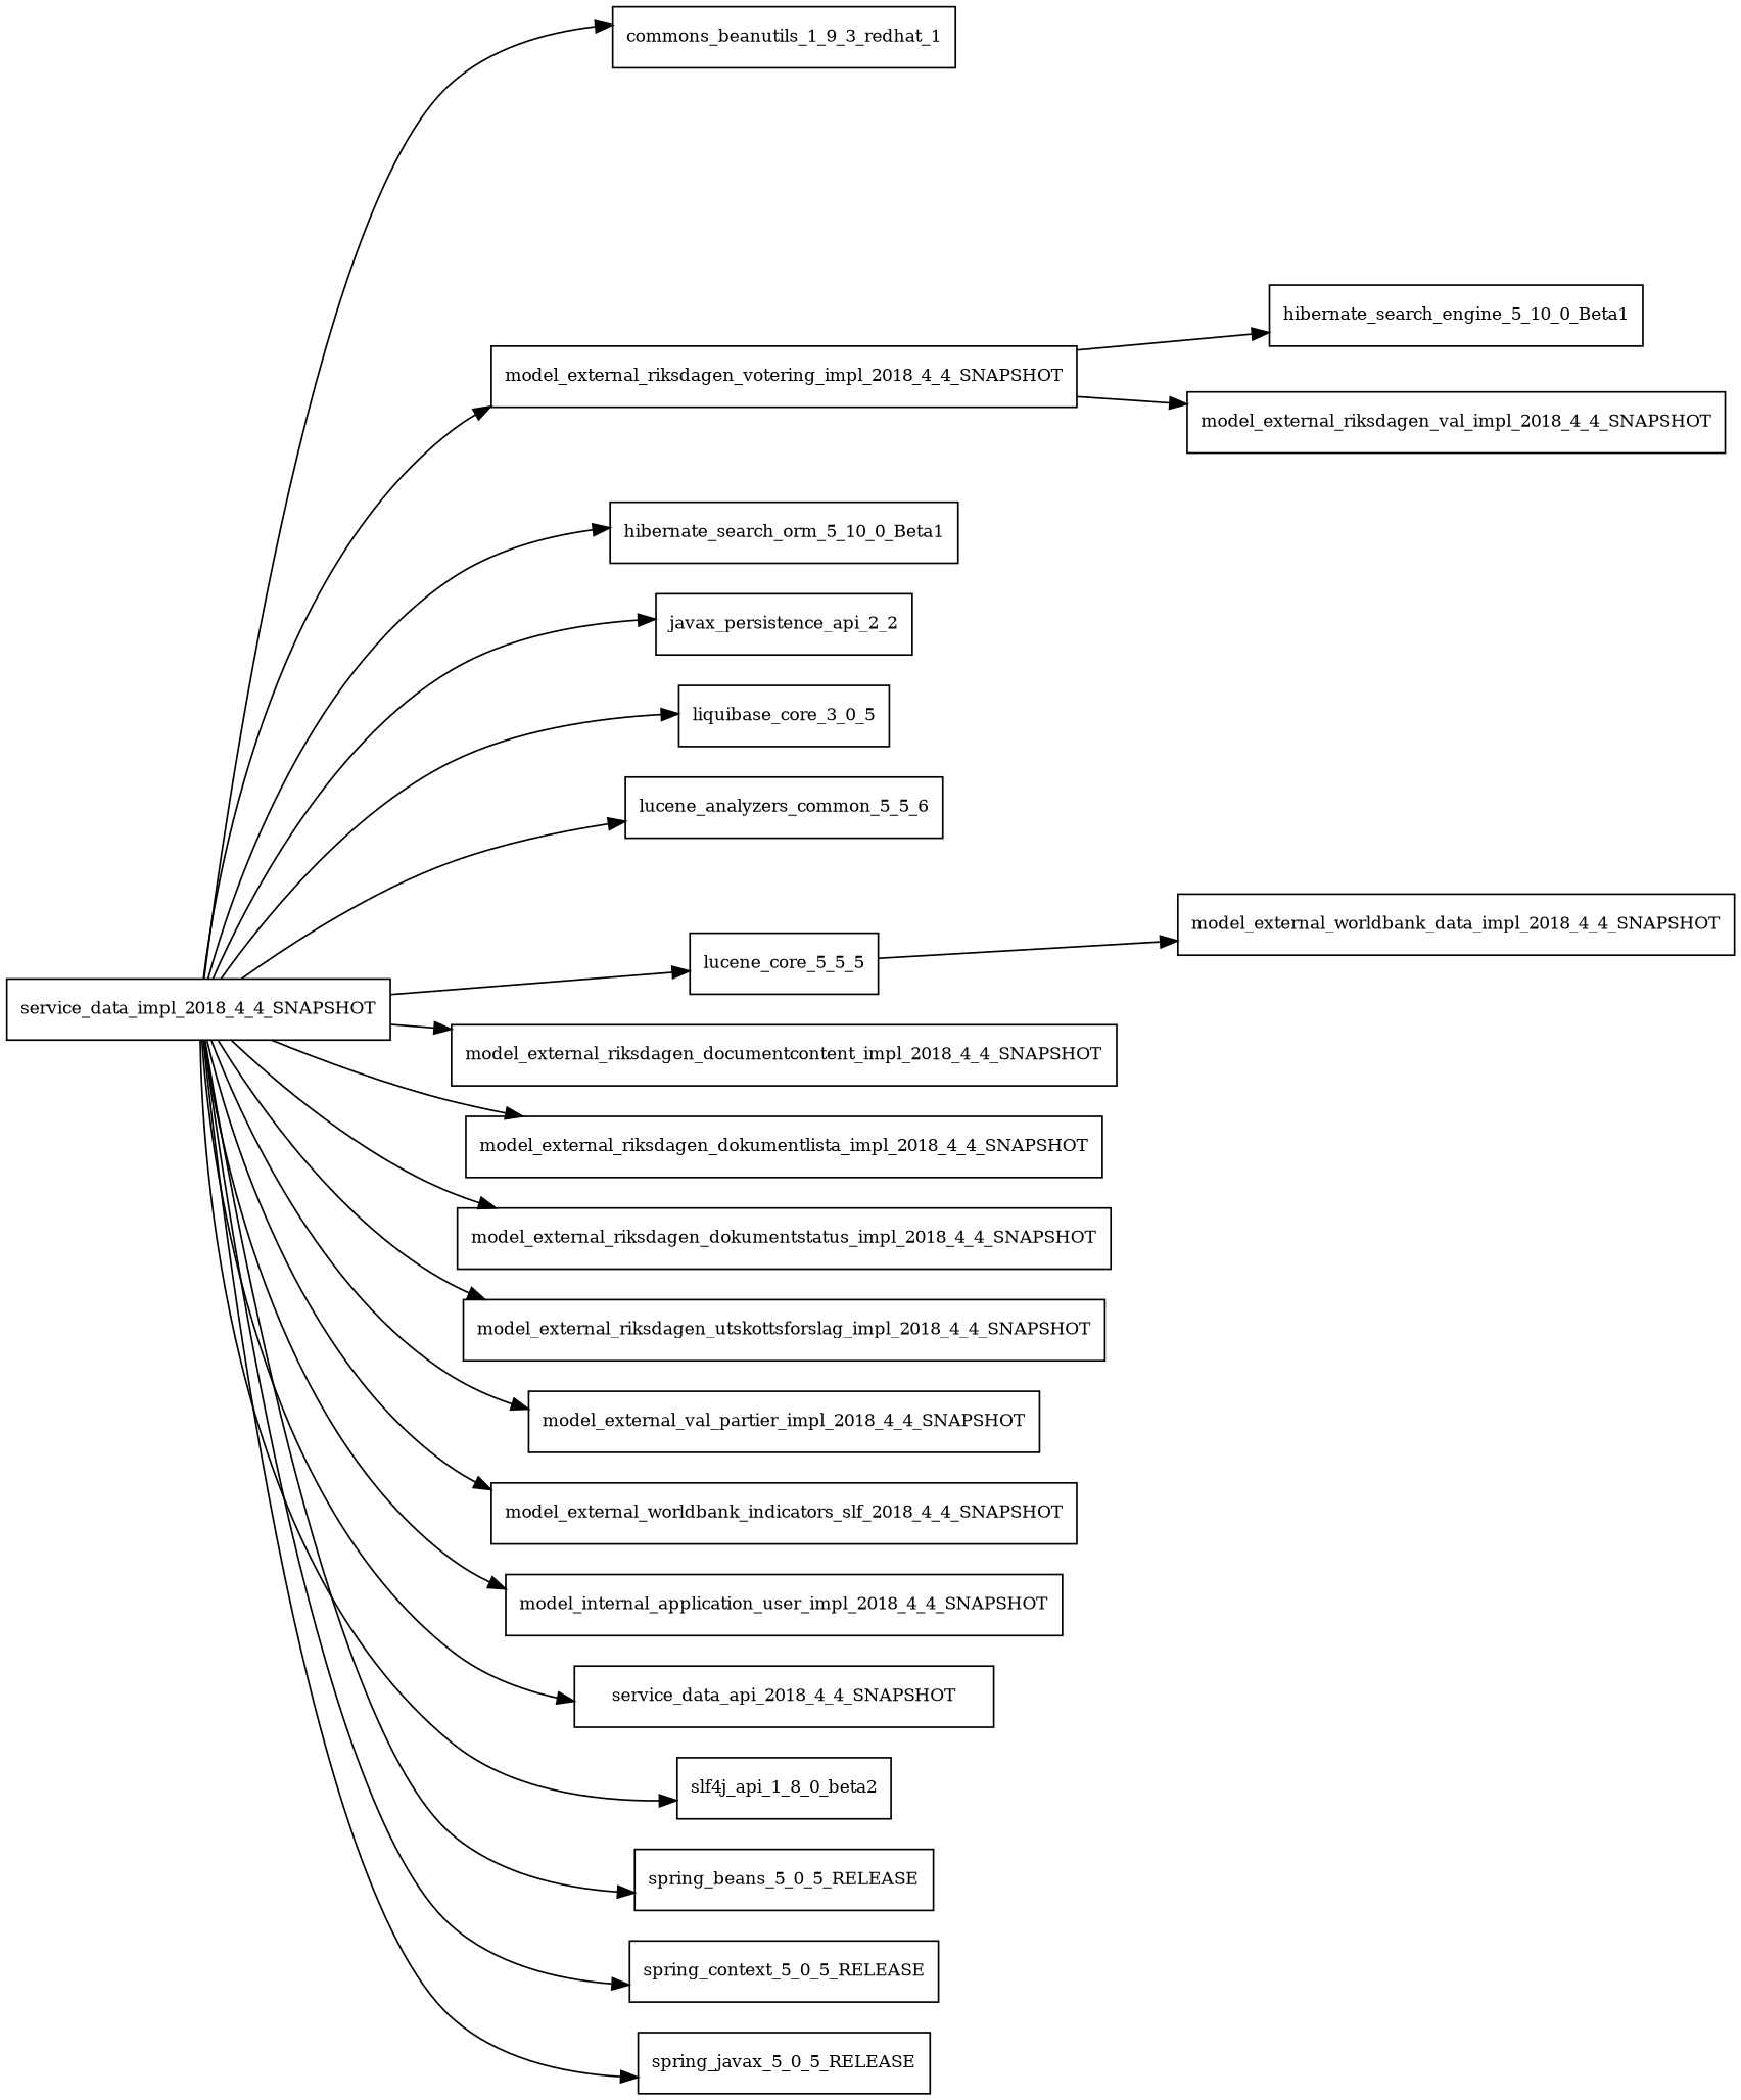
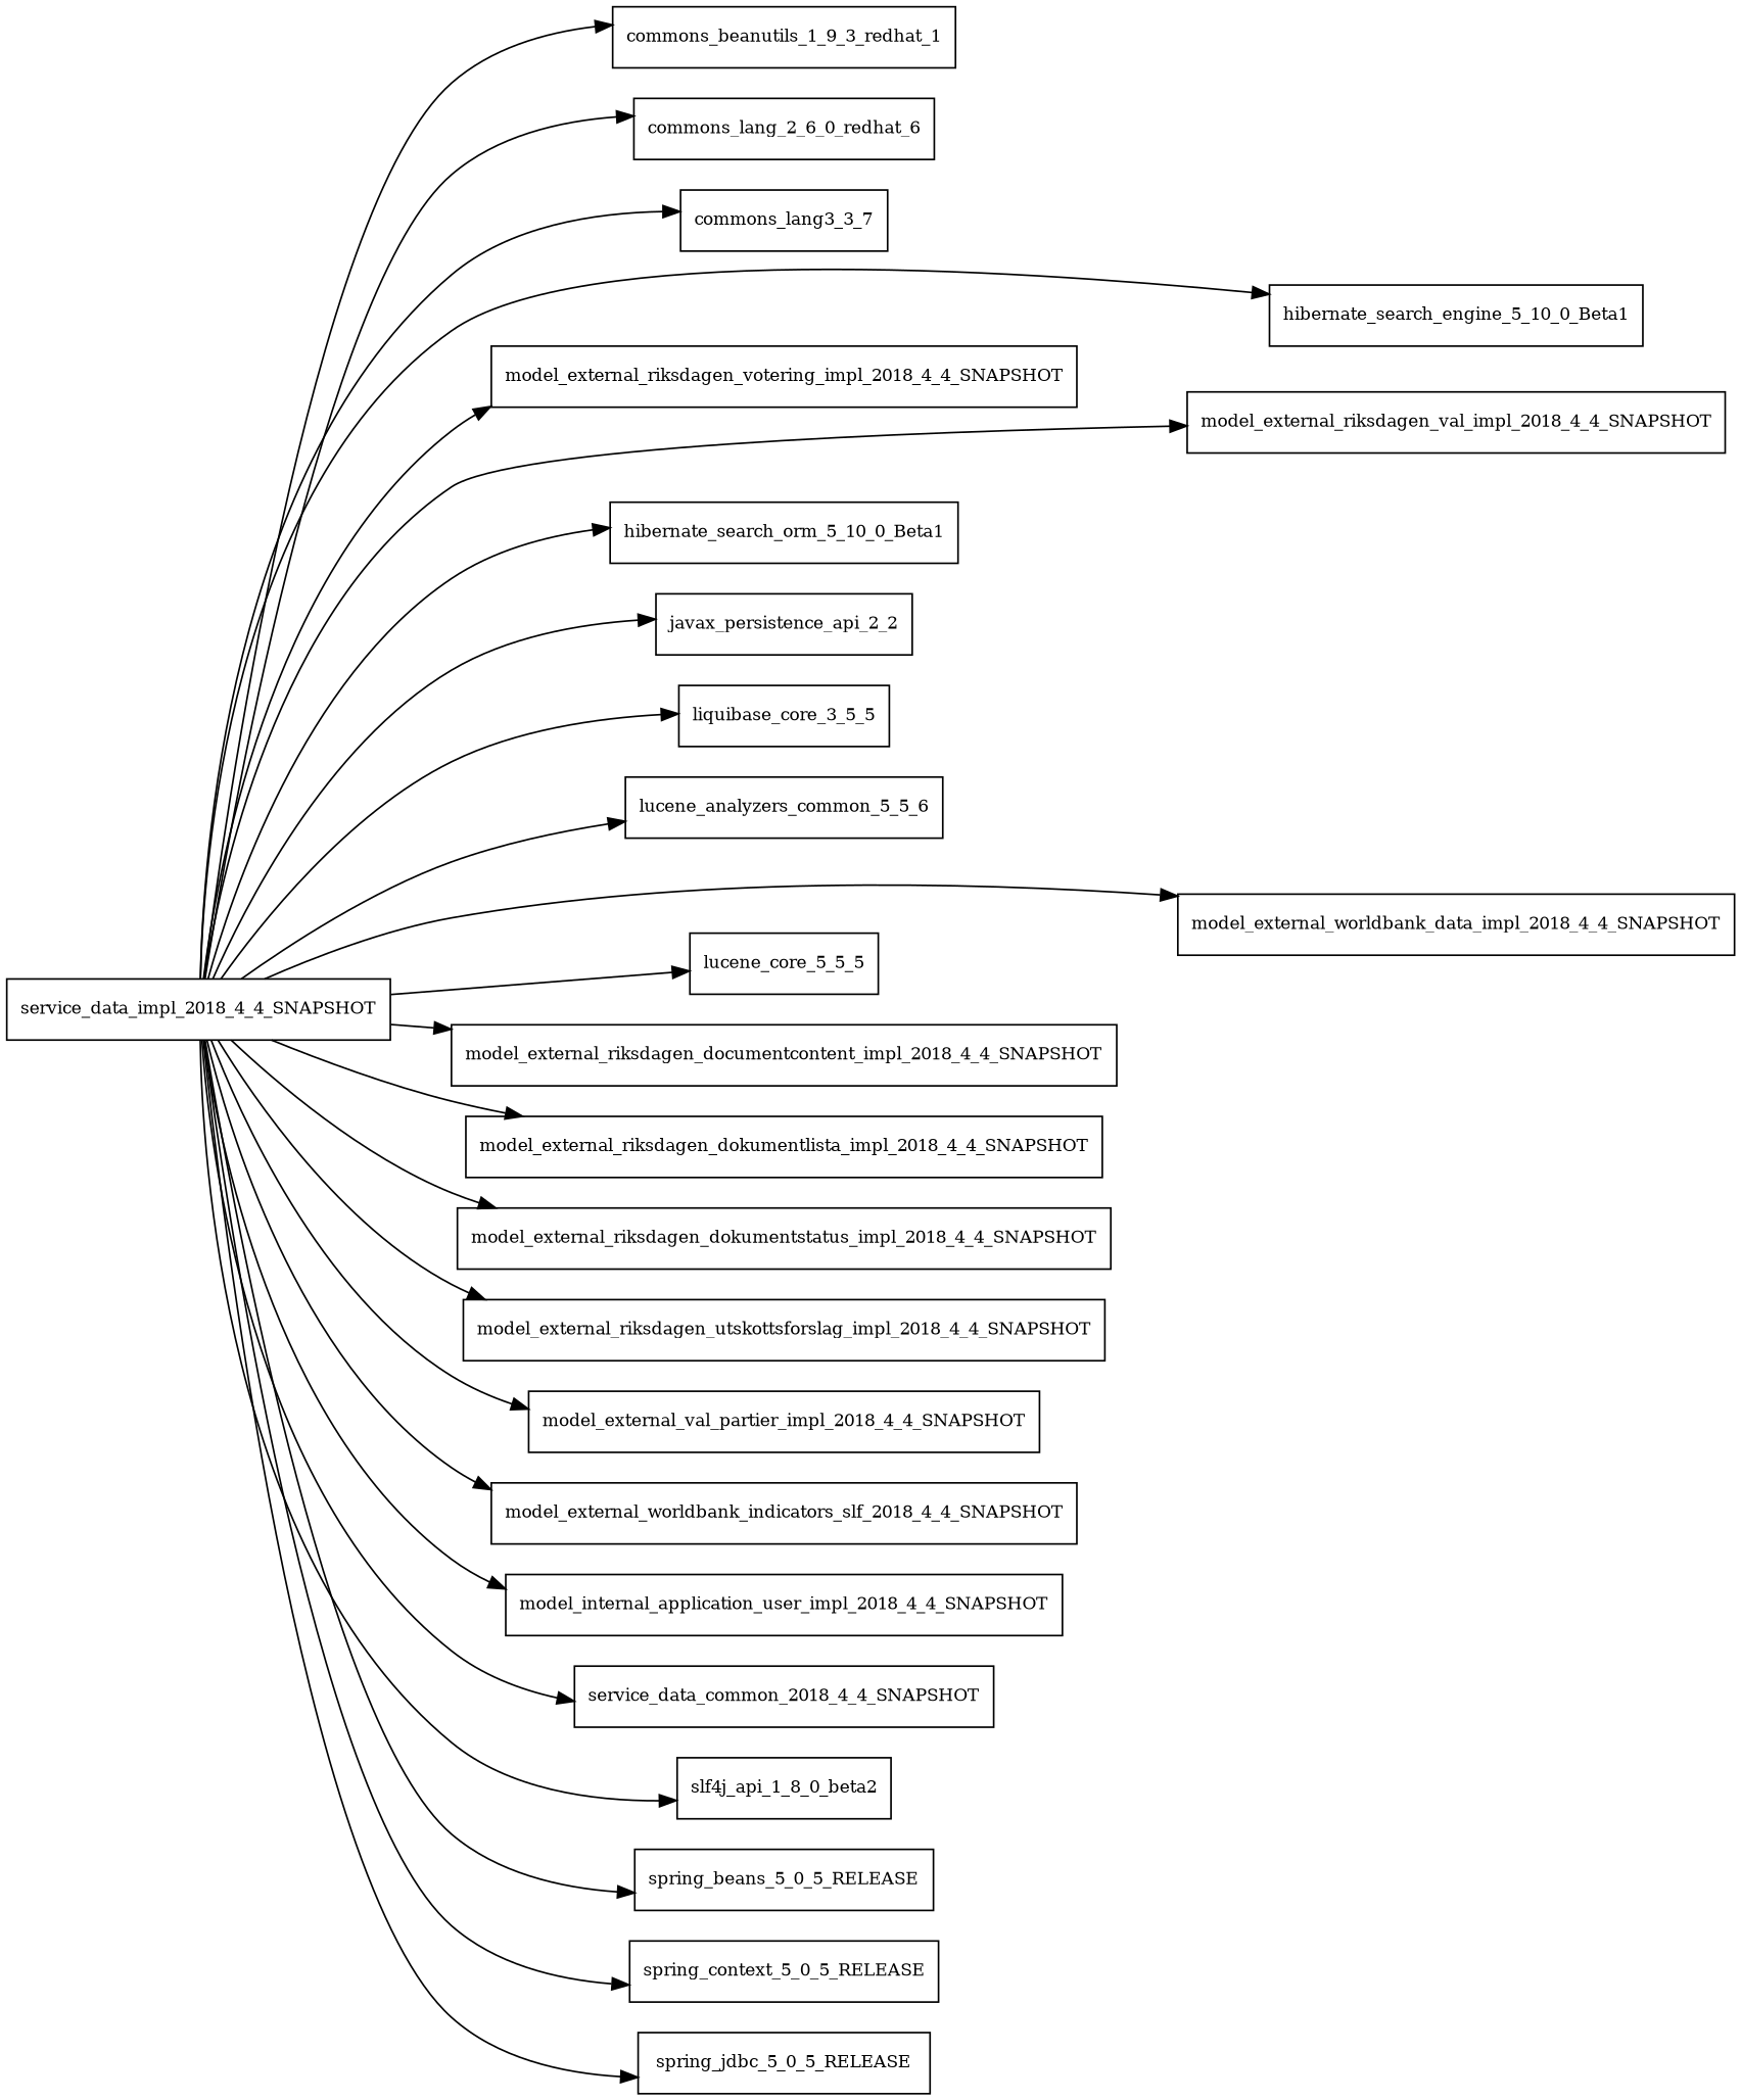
  digraph {
    rankdir=LR
    node [fontsize=10.0 shape=box]
    service_data_impl_2018_4_4_SNAPSHOT
    commons_beanutils_1_9_3_redhat_1
+   commons_lang_2_6_0_redhat_6
+   commons_lang3_3_7
    hibernate_search_engine_5_10_0_Beta1
    hibernate_search_orm_5_10_0_Beta1
    javax_persistence_api_2_2
-   liquibase_core_3_5_5 [label=liquibase_core_3_0_5]
+   liquibase_core_3_5_5
    n9 [label=lucene_analyzers_common_5_5_6]
    lucene_core_5_5_5
    model_external_riksdagen_documentcontent_impl_2018_4_4_SNAPSHOT
    model_external_riksdagen_dokumentlista_impl_2018_4_4_SNAPSHOT
    model_external_riksdagen_dokumentstatus_impl_2018_4_4_SNAPSHOT
    n14 [label=model_external_riksdagen_val_impl_2018_4_4_SNAPSHOT]
    model_external_riksdagen_utskottsforslag_impl_2018_4_4_SNAPSHOT
    model_external_riksdagen_votering_impl_2018_4_4_SNAPSHOT
    model_external_val_partier_impl_2018_4_4_SNAPSHOT
    model_external_worldbank_data_impl_2018_4_4_SNAPSHOT
    n19 [label=model_external_worldbank_indicators_slf_2018_4_4_SNAPSHOT]
    model_internal_application_user_impl_2018_4_4_SNAPSHOT
-   service_data_api_2018_4_4_SNAPSHOT
+   service_data_api_2018_4_4_SNAPSHOT [label=service_data_common_2018_4_4_SNAPSHOT]
    slf4j_api_1_8_0_beta2
    spring_beans_5_0_5_RELEASE
    spring_context_5_0_5_RELEASE
-   spring_jdbc_5_0_5_RELEASE [label=spring_javax_5_0_5_RELEASE]
+   spring_jdbc_5_0_5_RELEASE
    service_data_impl_2018_4_4_SNAPSHOT -> commons_beanutils_1_9_3_redhat_1
-   model_external_riksdagen_votering_impl_2018_4_4_SNAPSHOT -> hibernate_search_engine_5_10_0_Beta1
+   service_data_impl_2018_4_4_SNAPSHOT -> commons_lang_2_6_0_redhat_6
+   service_data_impl_2018_4_4_SNAPSHOT -> commons_lang3_3_7
+   service_data_impl_2018_4_4_SNAPSHOT -> hibernate_search_engine_5_10_0_Beta1
    service_data_impl_2018_4_4_SNAPSHOT -> hibernate_search_orm_5_10_0_Beta1
    service_data_impl_2018_4_4_SNAPSHOT -> javax_persistence_api_2_2
    service_data_impl_2018_4_4_SNAPSHOT -> liquibase_core_3_5_5
    service_data_impl_2018_4_4_SNAPSHOT -> n9
    service_data_impl_2018_4_4_SNAPSHOT -> lucene_core_5_5_5
    service_data_impl_2018_4_4_SNAPSHOT -> model_external_riksdagen_documentcontent_impl_2018_4_4_SNAPSHOT
    service_data_impl_2018_4_4_SNAPSHOT -> model_external_riksdagen_dokumentlista_impl_2018_4_4_SNAPSHOT
    service_data_impl_2018_4_4_SNAPSHOT -> model_external_riksdagen_dokumentstatus_impl_2018_4_4_SNAPSHOT
-   model_external_riksdagen_votering_impl_2018_4_4_SNAPSHOT -> n14
+   service_data_impl_2018_4_4_SNAPSHOT -> n14
    service_data_impl_2018_4_4_SNAPSHOT -> model_external_riksdagen_utskottsforslag_impl_2018_4_4_SNAPSHOT
    service_data_impl_2018_4_4_SNAPSHOT -> model_external_riksdagen_votering_impl_2018_4_4_SNAPSHOT
    service_data_impl_2018_4_4_SNAPSHOT -> model_external_val_partier_impl_2018_4_4_SNAPSHOT
-   lucene_core_5_5_5 -> model_external_worldbank_data_impl_2018_4_4_SNAPSHOT
+   service_data_impl_2018_4_4_SNAPSHOT -> model_external_worldbank_data_impl_2018_4_4_SNAPSHOT
    service_data_impl_2018_4_4_SNAPSHOT -> n19
    service_data_impl_2018_4_4_SNAPSHOT -> model_internal_application_user_impl_2018_4_4_SNAPSHOT
    service_data_impl_2018_4_4_SNAPSHOT -> service_data_api_2018_4_4_SNAPSHOT
    service_data_impl_2018_4_4_SNAPSHOT -> slf4j_api_1_8_0_beta2
    service_data_impl_2018_4_4_SNAPSHOT -> spring_beans_5_0_5_RELEASE
    service_data_impl_2018_4_4_SNAPSHOT -> spring_context_5_0_5_RELEASE
    service_data_impl_2018_4_4_SNAPSHOT -> spring_jdbc_5_0_5_RELEASE
  }
